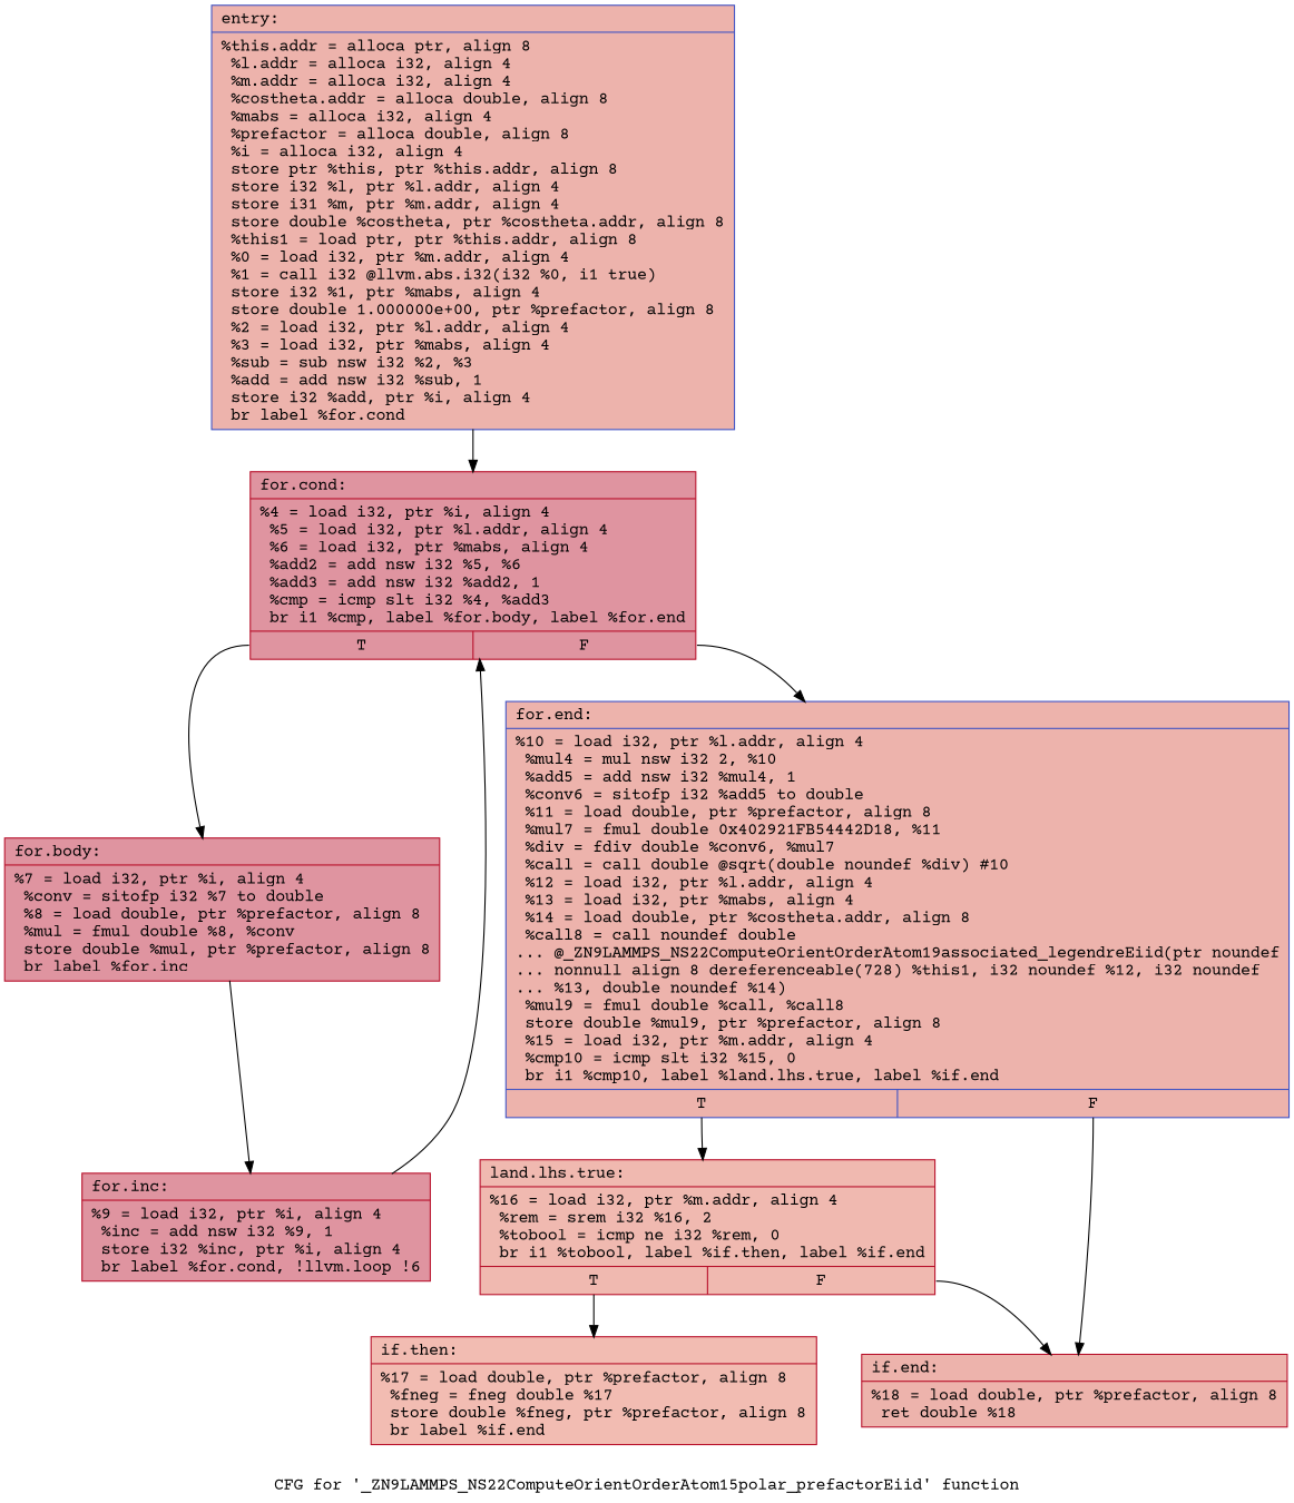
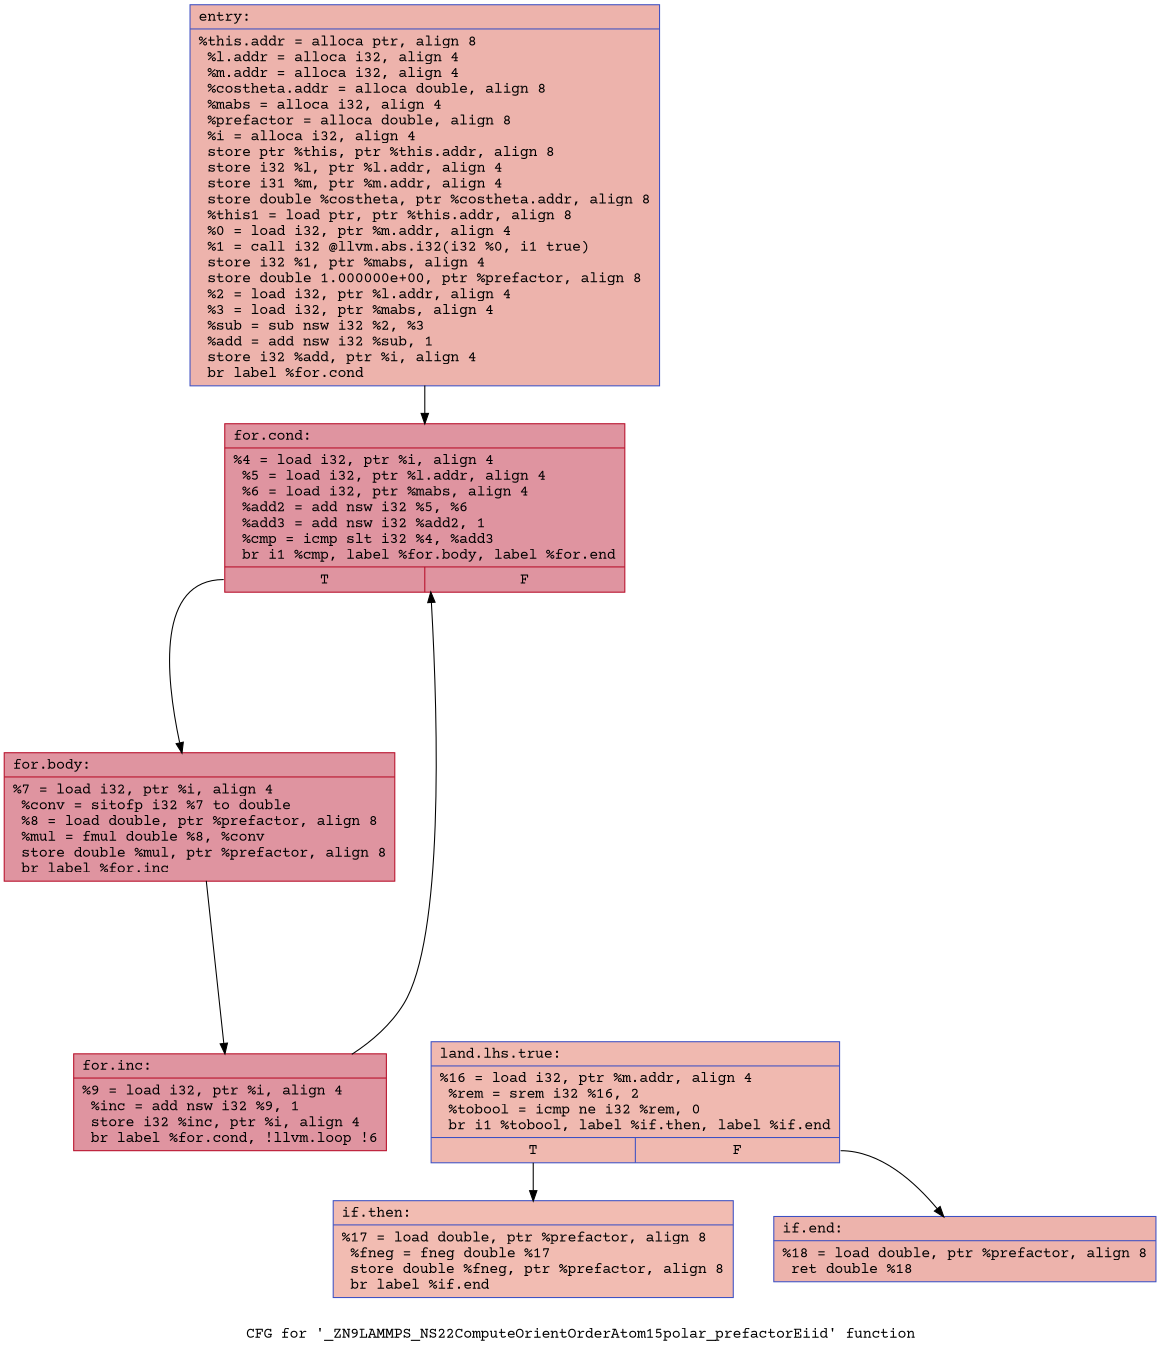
  digraph {
    fontname="Courier Prime"
    label="CFG for '_ZN9LAMMPS_NS22ComputeOrientOrderAtom15polar_prefactorEiid' function"
    node [color="#3d50c3ff" fillcolor="#d6524470" fontname="Courier Prime" shape=record style=filled]
    edge [fontname="Courier Prime"]
    n1 [label="{entry:\l|  %this.addr = alloca ptr, align 8\l  %l.addr = alloca i32, align 4\l  %m.addr = alloca i32, align 4\l  %costheta.addr = alloca double, align 8\l  %mabs = alloca i32, align 4\l  %prefactor = alloca double, align 8\l  %i = alloca i32, align 4\l  store ptr %this, ptr %this.addr, align 8\l  store i32 %l, ptr %l.addr, align 4\l  store i31 %m, ptr %m.addr, align 4\l  store double %costheta, ptr %costheta.addr, align 8\l  %this1 = load ptr, ptr %this.addr, align 8\l  %0 = load i32, ptr %m.addr, align 4\l  %1 = call i32 @llvm.abs.i32(i32 %0, i1 true)\l  store i32 %1, ptr %mabs, align 4\l  store double 1.000000e+00, ptr %prefactor, align 8\l  %2 = load i32, ptr %l.addr, align 4\l  %3 = load i32, ptr %mabs, align 4\l  %sub = sub nsw i32 %2, %3\l  %add = add nsw i32 %sub, 1\l  store i32 %add, ptr %i, align 4\l  br label %for.cond\l}"]
    n2 [color="#b70d28ff" fillcolor="#b70d2870" label="{for.cond:\l|  %4 = load i32, ptr %i, align 4\l  %5 = load i32, ptr %l.addr, align 4\l  %6 = load i32, ptr %mabs, align 4\l  %add2 = add nsw i32 %5, %6\l  %add3 = add nsw i32 %add2, 1\l  %cmp = icmp slt i32 %4, %add3\l  br i1 %cmp, label %for.body, label %for.end\l|{<s0>T|<s1>F}}"]
    n3 [color="#b70d28ff" fillcolor="#b70d2870" label="{for.body:\l|  %7 = load i32, ptr %i, align 4\l  %conv = sitofp i32 %7 to double\l  %8 = load double, ptr %prefactor, align 8\l  %mul = fmul double %8, %conv\l  store double %mul, ptr %prefactor, align 8\l  br label %for.inc\l}"]
-   n4 [label="{for.end:\l|  %10 = load i32, ptr %l.addr, align 4\l  %mul4 = mul nsw i32 2, %10\l  %add5 = add nsw i32 %mul4, 1\l  %conv6 = sitofp i32 %add5 to double\l  %11 = load double, ptr %prefactor, align 8\l  %mul7 = fmul double 0x402921FB54442D18, %11\l  %div = fdiv double %conv6, %mul7\l  %call = call double @sqrt(double noundef %div) #10\l  %12 = load i32, ptr %l.addr, align 4\l  %13 = load i32, ptr %mabs, align 4\l  %14 = load double, ptr %costheta.addr, align 8\l  %call8 = call noundef double\l... @_ZN9LAMMPS_NS22ComputeOrientOrderAtom19associated_legendreEiid(ptr noundef\l... nonnull align 8 dereferenceable(728) %this1, i32 noundef %12, i32 noundef\l... %13, double noundef %14)\l  %mul9 = fmul double %call, %call8\l  store double %mul9, ptr %prefactor, align 8\l  %15 = load i32, ptr %m.addr, align 4\l  %cmp10 = icmp slt i32 %15, 0\l  br i1 %cmp10, label %land.lhs.true, label %if.end\l|{<s0>T|<s1>F}}"]
    n5 [color="#b70d28ff" fillcolor="#b70d2870" label="{for.inc:\l|  %9 = load i32, ptr %i, align 4\l  %inc = add nsw i32 %9, 1\l  store i32 %inc, ptr %i, align 4\l  br label %for.cond, !llvm.loop !6\l}"]
-   n6 [color="#b70d28ff" fillcolor="#de614d70" label="{land.lhs.true:\l|  %16 = load i32, ptr %m.addr, align 4\l  %rem = srem i32 %16, 2\l  %tobool = icmp ne i32 %rem, 0\l  br i1 %tobool, label %if.then, label %if.end\l|{<s0>T|<s1>F}}"]
-   n7 [color="#b70d28ff" label="{if.end:\l|  %18 = load double, ptr %prefactor, align 8\l  ret double %18\l}"]
-   n8 [color="#b70d28ff" fillcolor="#e1675170" label="{if.then:\l|  %17 = load double, ptr %prefactor, align 8\l  %fneg = fneg double %17\l  store double %fneg, ptr %prefactor, align 8\l  br label %if.end\l}"]
+   n6 [fillcolor="#de614d70" label="{land.lhs.true:\l|  %16 = load i32, ptr %m.addr, align 4\l  %rem = srem i32 %16, 2\l  %tobool = icmp ne i32 %rem, 0\l  br i1 %tobool, label %if.then, label %if.end\l|{<s0>T|<s1>F}}"]
+   n7 [label="{if.end:\l|  %18 = load double, ptr %prefactor, align 8\l  ret double %18\l}"]
+   n8 [fillcolor="#e1675170" label="{if.then:\l|  %17 = load double, ptr %prefactor, align 8\l  %fneg = fneg double %17\l  store double %fneg, ptr %prefactor, align 8\l  br label %if.end\l}"]
    n1 -> n2
    n2 -> n3 [tailport=s0]
-   n2 -> n4 [tailport=s1]
    n3 -> n5
-   n4 -> n6 [tailport=s0]
-   n4 -> n7 [tailport=s1]
    n5 -> n2
    n6 -> n7 [tailport=s1]
    n6 -> n8 [tailport=s0]
  }
